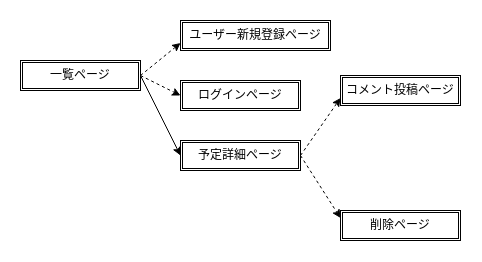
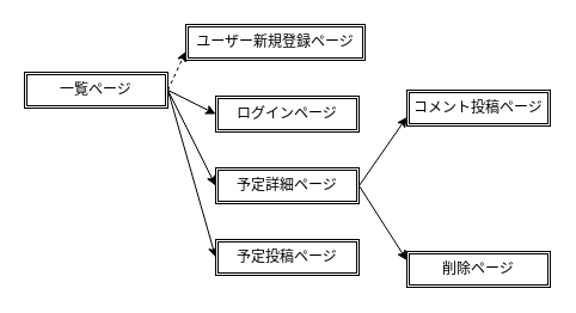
  <mxCell id="0" />
  <mxCell id="1" parent="0" />
  <mxCell id="2" style="edgeStyle=none;html=1;exitX=1;exitY=0.5;exitDx=0;exitDy=0;entryX=0;entryY=0.75;entryDx=0;entryDy=0;dashed=1;" edge="1" parent="1" source="7" target="8"><mxGeometry relative="1" as="geometry" /></mxCell>
  <mxCell id="3" style="edgeStyle=none;html=1;exitX=0;exitY=0.5;exitDx=0;exitDy=0;entryX=0;entryY=0.5;entryDx=0;entryDy=0;" edge="1" parent="1" source="9" target="9"><mxGeometry relative="1" as="geometry" /></mxCell>
- <mxCell id="4" style="edgeStyle=none;html=1;exitX=1;exitY=0.5;exitDx=0;exitDy=0;entryX=0;entryY=0.5;entryDx=0;entryDy=0;dashed=1;" edge="1" parent="1" source="7" target="9"><mxGeometry relative="1" as="geometry" /></mxCell>
+ <mxCell id="4" style="edgeStyle=none;html=1;exitX=1;exitY=0.5;exitDx=0;exitDy=0;entryX=0;entryY=0.5;entryDx=0;entryDy=0;" edge="1" parent="1" source="7" target="9"><mxGeometry relative="1" as="geometry" /></mxCell>
  <mxCell id="5" style="edgeStyle=none;html=1;exitX=1;exitY=0.5;exitDx=0;exitDy=0;entryX=0;entryY=0.5;entryDx=0;entryDy=0;" edge="1" parent="1" source="7" target="12"><mxGeometry relative="1" as="geometry" /></mxCell>
+ <mxCell id="6" style="edgeStyle=none;html=1;exitX=1;exitY=0.5;exitDx=0;exitDy=0;entryX=0;entryY=0.5;entryDx=0;entryDy=0;" edge="1" parent="1" source="7" target="13"><mxGeometry relative="1" as="geometry" /></mxCell>
  <mxCell id="7" value="一覧ページ" style="shape=ext;double=1;rounded=0;whiteSpace=wrap;html=1;" vertex="1" parent="1"><mxGeometry x="20" y="60" width="120" height="30" as="geometry" /></mxCell>
- <mxCell id="8" value="ユーザー新規登録ページ" style="shape=ext;double=1;rounded=0;whiteSpace=wrap;html=1;" vertex="1" parent="1"><mxGeometry x="180" y="20" width="150" height="30" as="geometry" /></mxCell>
+ <mxCell id="8" value="ユーザー新規登録ページ" style="shape=ext;double=1;rounded=0;whiteSpace=wrap;html=1;" vertex="1" parent="1"><mxGeometry x="155" y="20" width="150" height="30" as="geometry" /></mxCell>
  <mxCell id="9" value="ログインページ" style="shape=ext;double=1;rounded=0;whiteSpace=wrap;html=1;" vertex="1" parent="1"><mxGeometry x="180" y="80" width="120" height="30" as="geometry" /></mxCell>
- <mxCell id="10" style="edgeStyle=none;html=1;exitX=1;exitY=0.5;exitDx=0;exitDy=0;entryX=0;entryY=0.75;entryDx=0;entryDy=0;dashed=1;" edge="1" parent="1" source="12" target="14"><mxGeometry relative="1" as="geometry" /></mxCell>
- <mxCell id="11" style="edgeStyle=none;html=1;exitX=1;exitY=0.5;exitDx=0;exitDy=0;entryX=0;entryY=0.25;entryDx=0;entryDy=0;dashed=1;" edge="1" parent="1" source="12" target="15"><mxGeometry relative="1" as="geometry" /></mxCell>
+ <mxCell id="10" style="edgeStyle=none;html=1;exitX=1;exitY=0.5;exitDx=0;exitDy=0;entryX=0;entryY=0.75;entryDx=0;entryDy=0;" edge="1" parent="1" source="12" target="14"><mxGeometry relative="1" as="geometry" /></mxCell>
+ <mxCell id="11" style="edgeStyle=none;html=1;exitX=1;exitY=0.5;exitDx=0;exitDy=0;entryX=0;entryY=0.25;entryDx=0;entryDy=0;" edge="1" parent="1" source="12" target="15"><mxGeometry relative="1" as="geometry" /></mxCell>
  <mxCell id="12" value="予定詳細ページ" style="shape=ext;double=1;rounded=0;whiteSpace=wrap;html=1;" vertex="1" parent="1"><mxGeometry x="180" y="140" width="120" height="30" as="geometry" /></mxCell>
+ <mxCell id="13" value="予定投稿ページ" style="shape=ext;double=1;rounded=0;whiteSpace=wrap;html=1;" vertex="1" parent="1"><mxGeometry x="180" y="200" width="120" height="30" as="geometry" /></mxCell>
  <mxCell id="14" value="コメント投稿ページ" style="shape=ext;double=1;rounded=0;whiteSpace=wrap;html=1;" vertex="1" parent="1"><mxGeometry x="340" y="75" width="120" height="30" as="geometry" /></mxCell>
  <mxCell id="15" value="削除ページ" style="shape=ext;double=1;rounded=0;whiteSpace=wrap;html=1;" vertex="1" parent="1"><mxGeometry x="340" y="210" width="120" height="30" as="geometry" /></mxCell>
